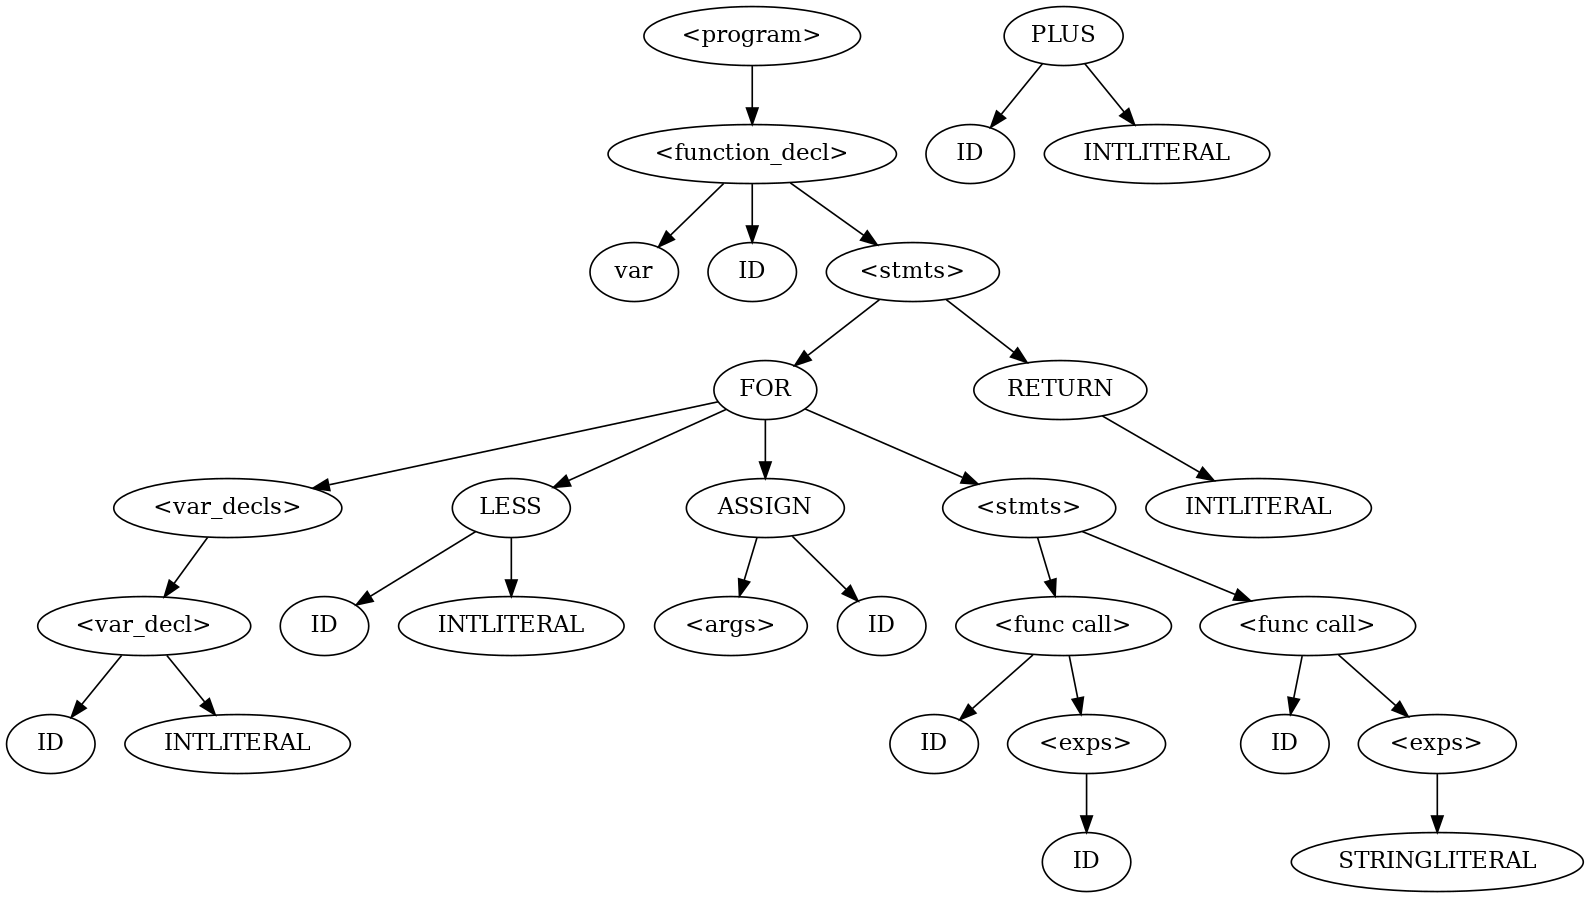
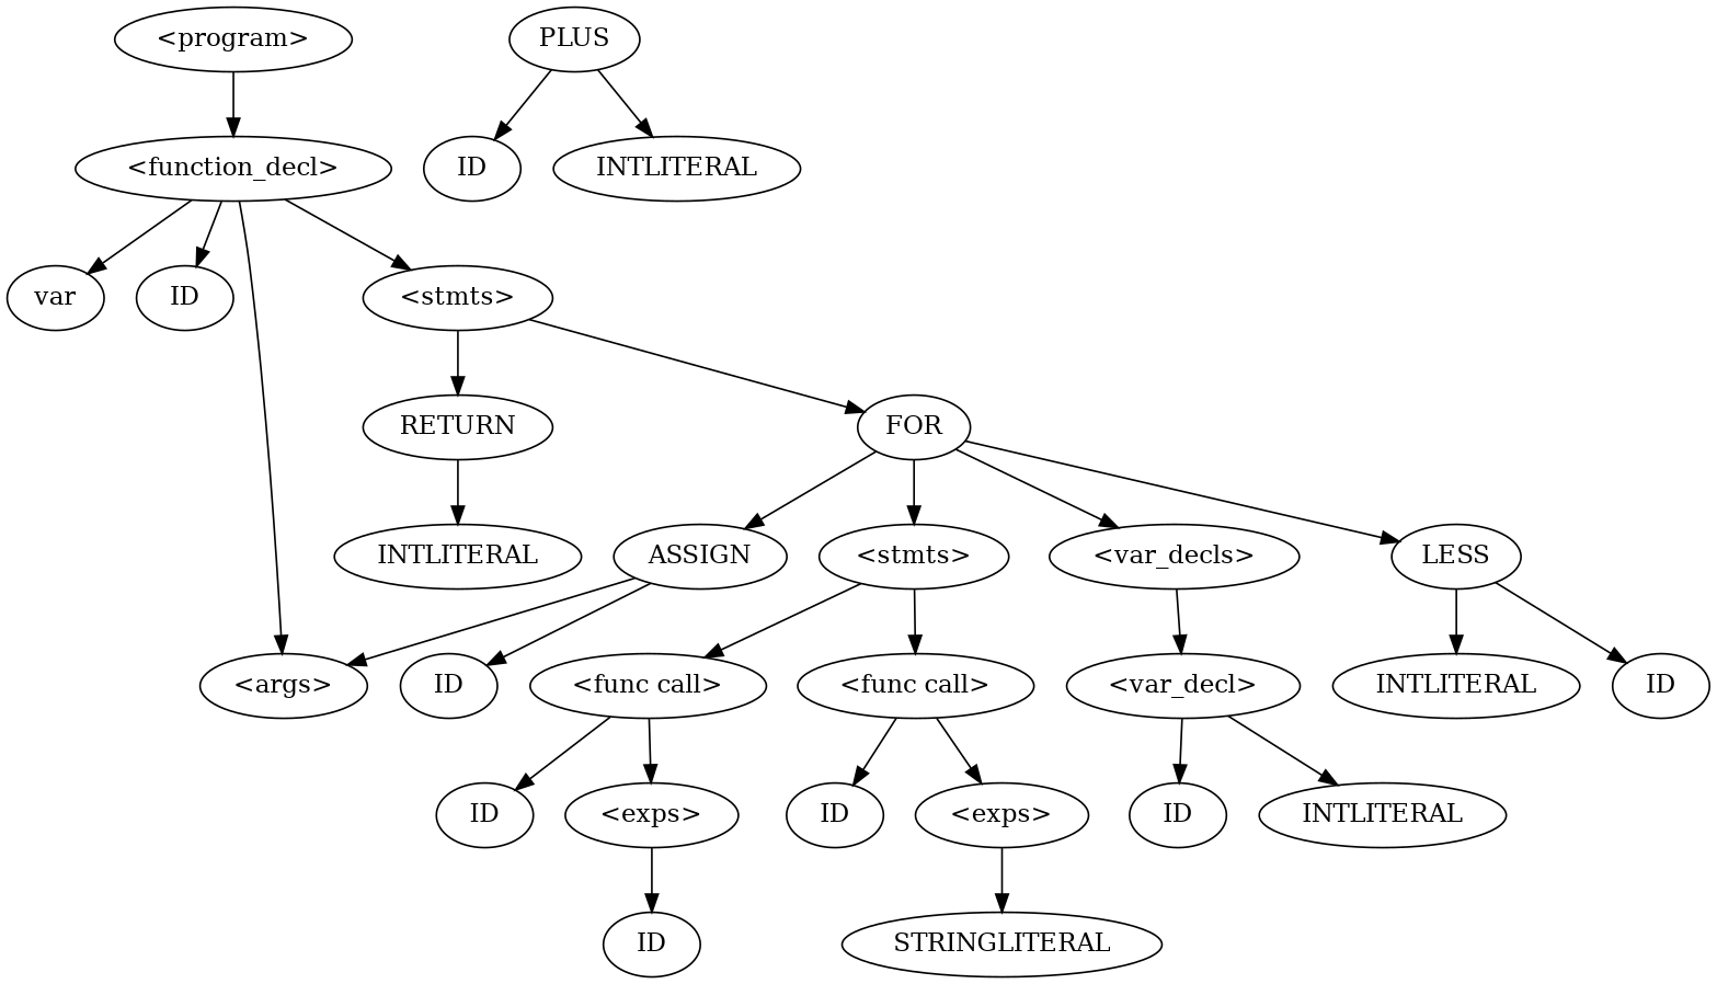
  digraph {
    n1 [label="<program>"]
    n2 [label="<function_decl>"]
    n3 [label=var]
    n4 [label=ID lexeme=main]
    n5 [label="<args>"]
    n6 [label="<stmts>"]
    n7 [label=FOR]
    n8 [label=RETURN]
    n9 [label="<var_decls>"]
    n10 [label=LESS]
    n11 [label=ASSIGN]
    n12 [label="<stmts>"]
    n13 [label=INTLITERAL lexeme=0]
    n14 [label="<var_decl>"]
    n15 [label=ID lexeme=i]
    n16 [label=INTLITERAL lexeme=10]
    n17 [label=ID lexeme=i]
    n18 [label="<func call>"]
    n19 [label="<func call>"]
    n20 [label=ID lexeme=i]
    n21 [label=INTLITERAL lexeme=0]
    n22 [label=PLUS]
    n23 [label=ID lexeme=i]
    n24 [label=INTLITERAL lexeme=1]
    n25 [label=ID lexeme=print_int]
    n26 [label="<exps>"]
    n27 [label=ID lexeme=print_string]
    n28 [label="<exps>"]
    n29 [label=ID lexeme=i]
    n30 [label=STRINGLITERAL lexeme="\n"]
    n1 -> n2
    n2 -> n3
    n2 -> n4
+   n2 -> n5
    n2 -> n6
    n6 -> n7
    n6 -> n8
    n7 -> n9
    n7 -> n10
    n7 -> n11
    n7 -> n12
    n8 -> n13
    n9 -> n14
    n10 -> n15
    n10 -> n16
    n11 -> n5
    n11 -> n17
    n12 -> n18
    n12 -> n19
    n14 -> n20
    n14 -> n21
    n18 -> n25
    n18 -> n26
    n19 -> n27
    n19 -> n28
    n22 -> n23
    n22 -> n24
    n26 -> n29
    n28 -> n30
  }
